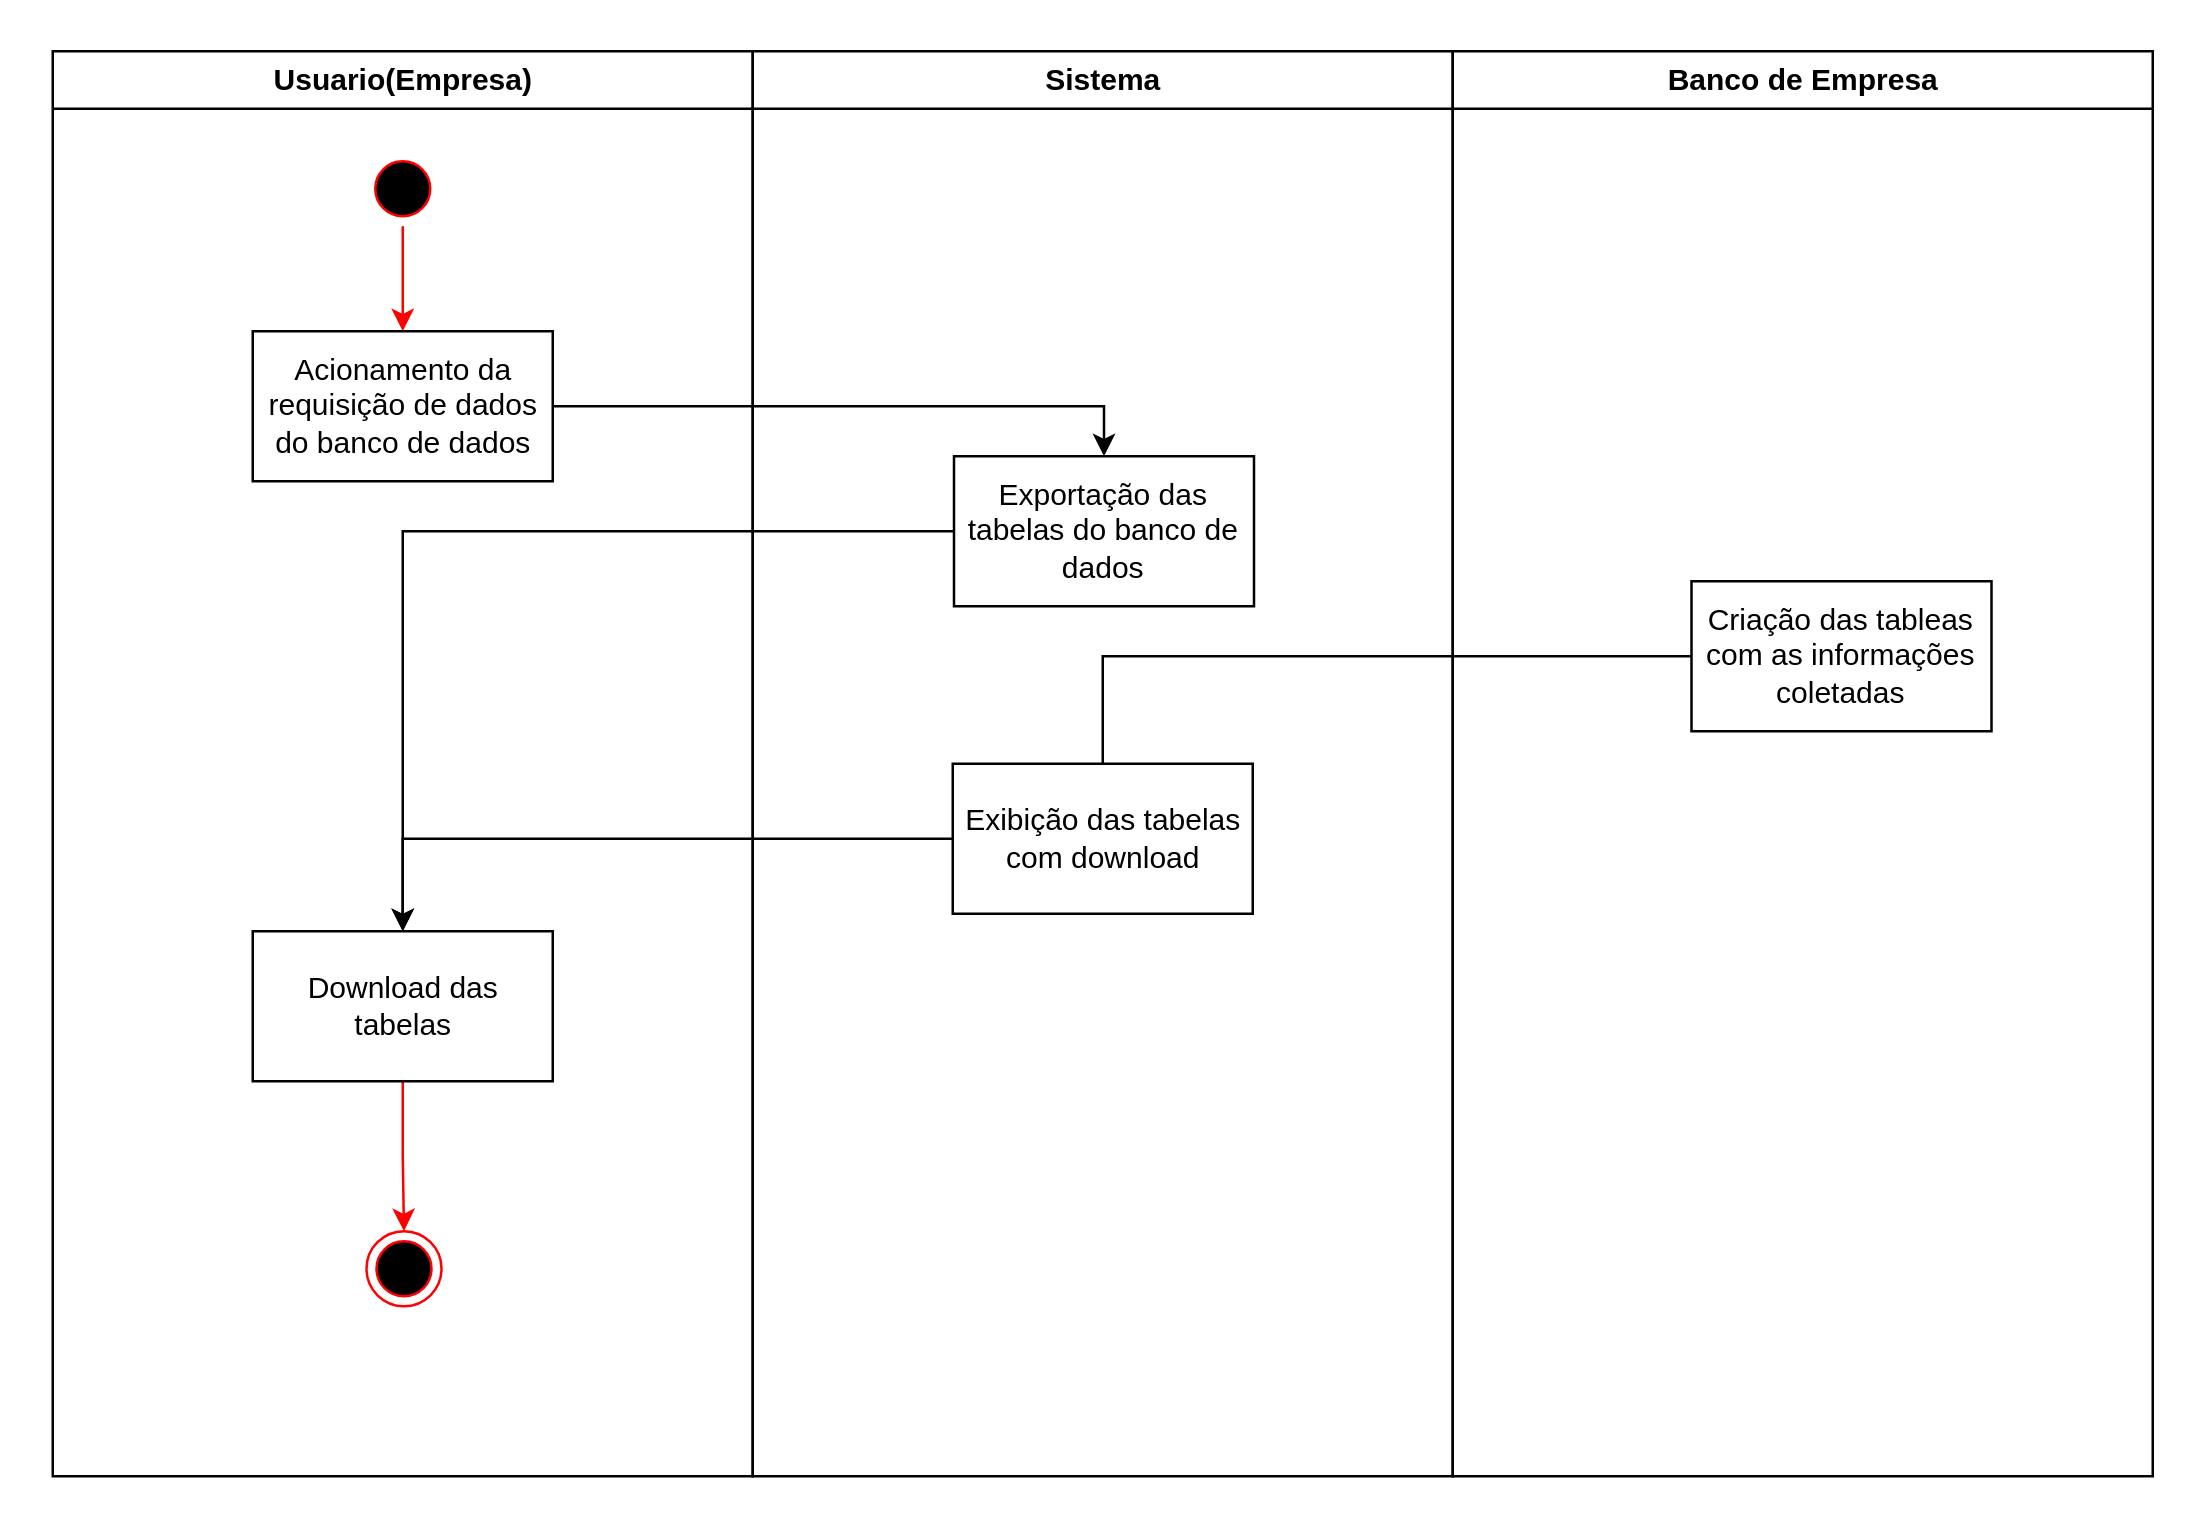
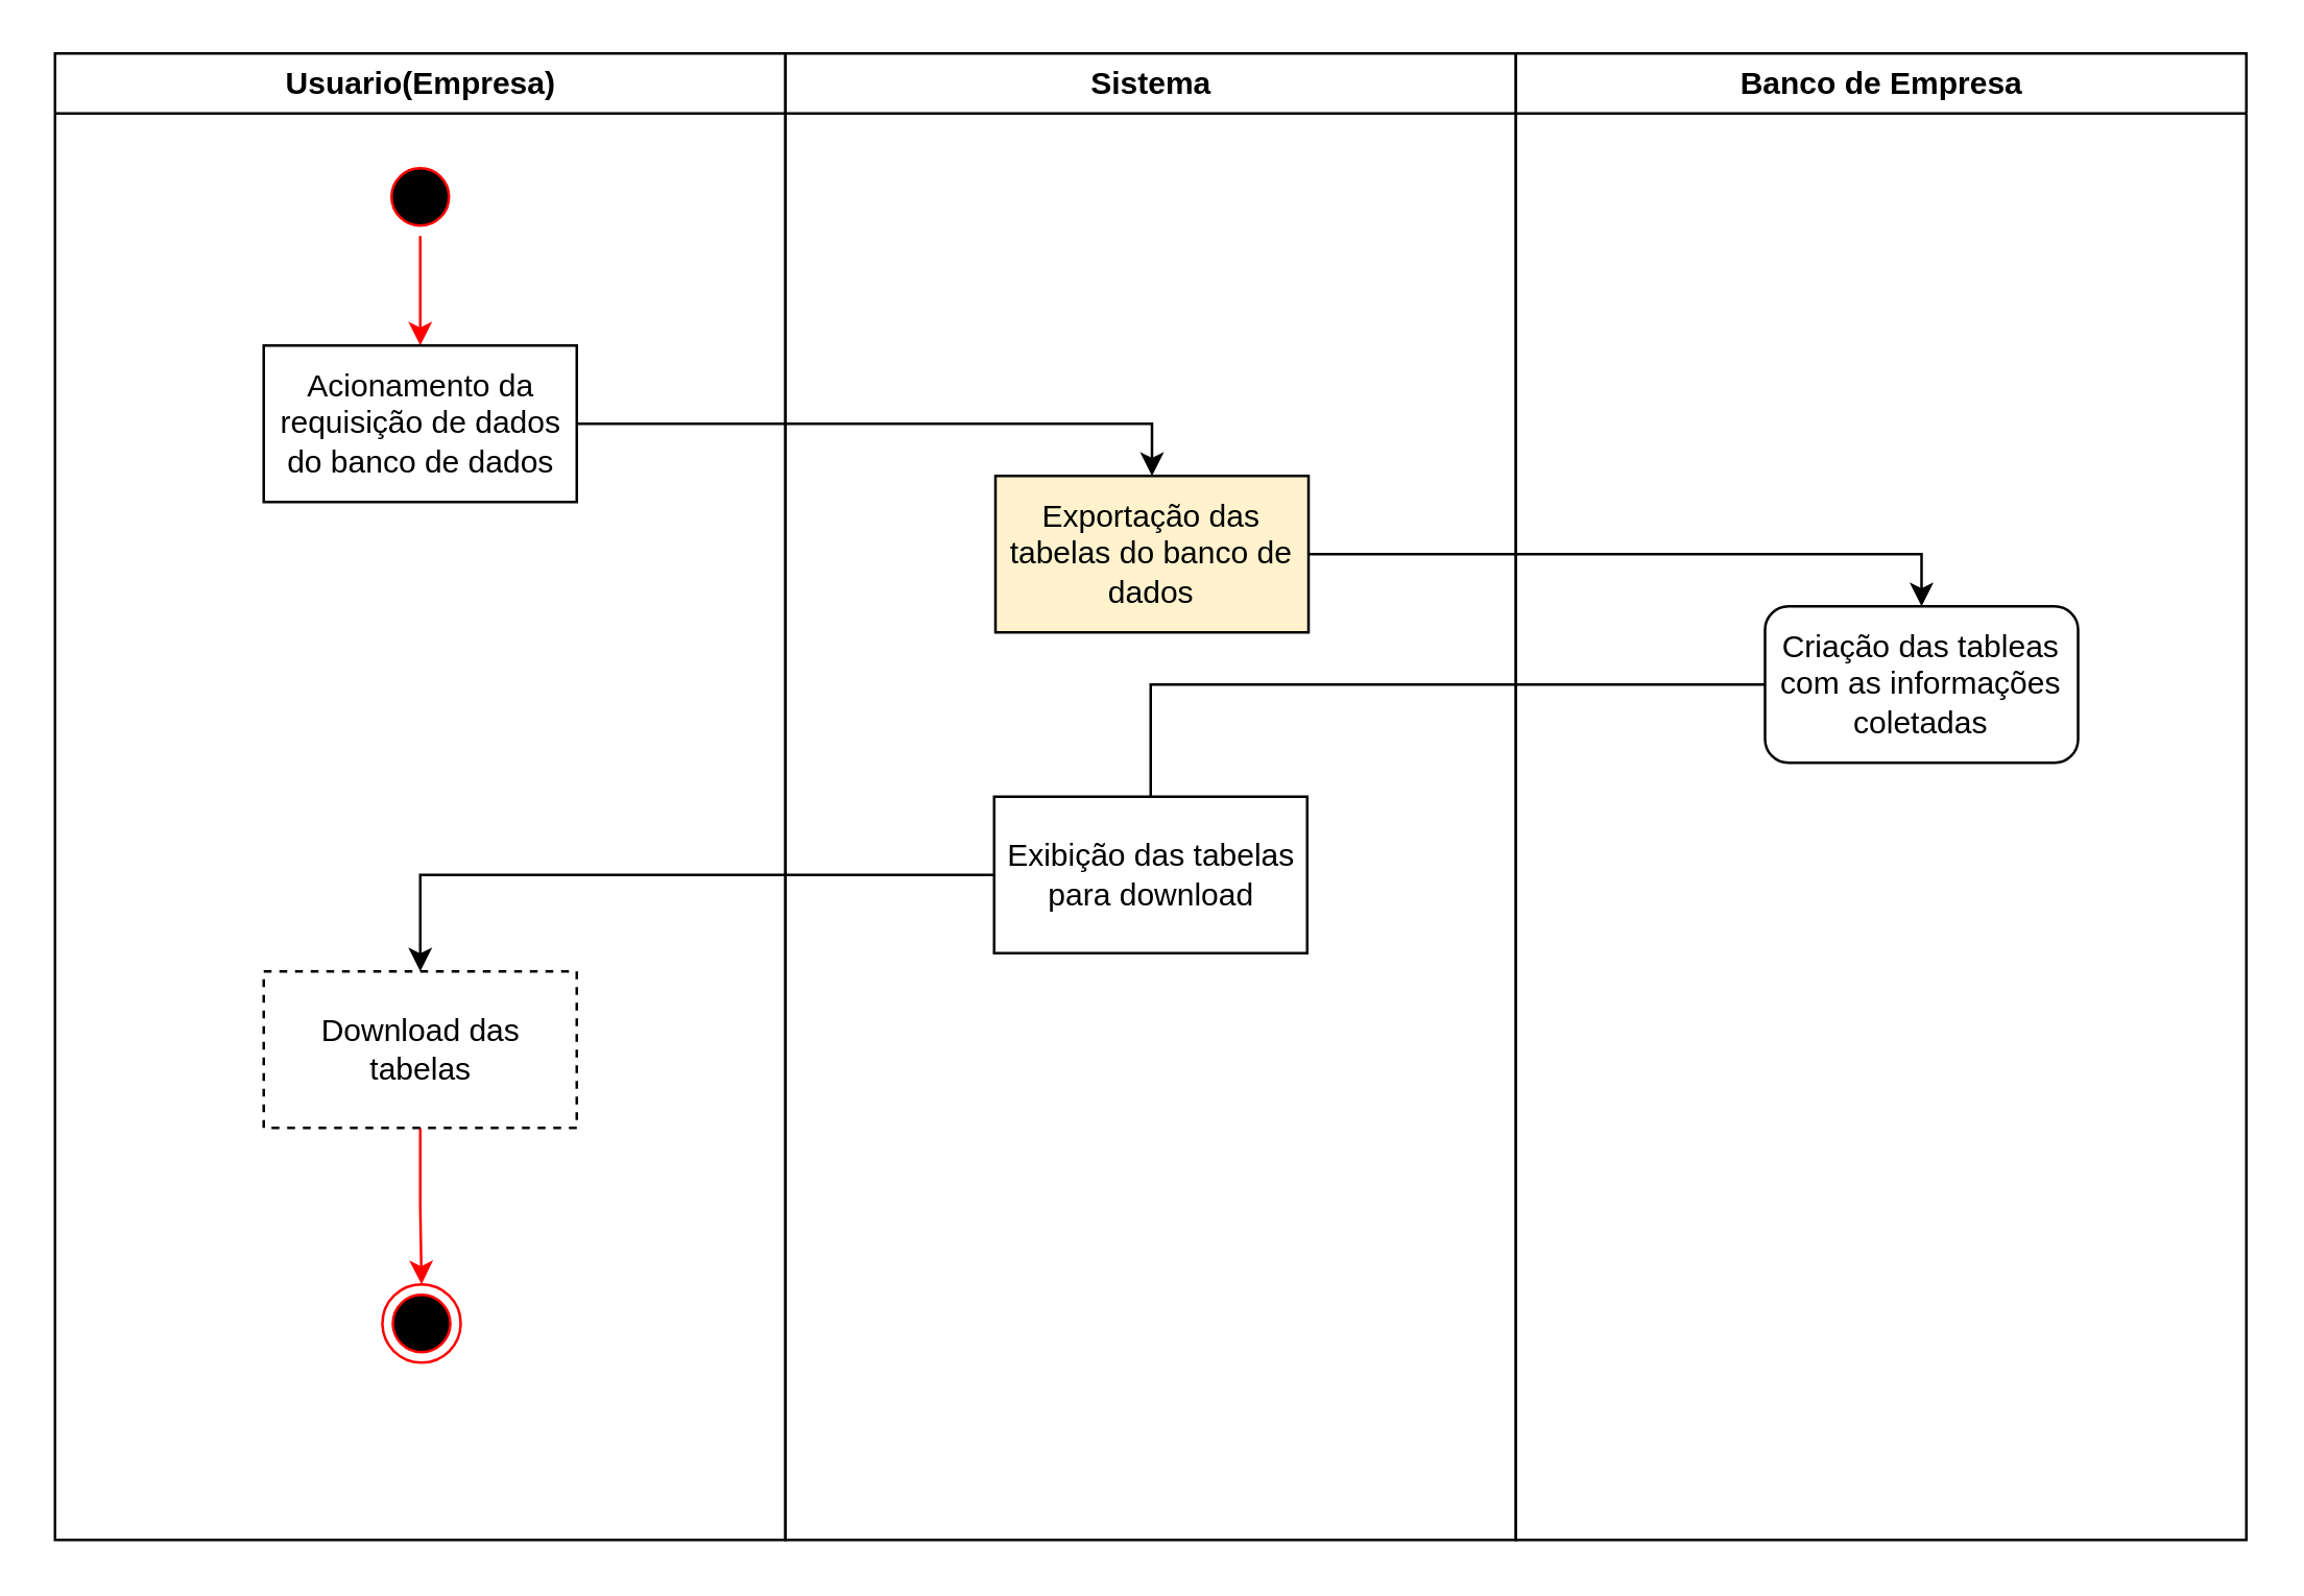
  <mxCell id="0" />
  <mxCell id="1" parent="0" />
  <mxCell id="2" value="Usuario(Empresa)" style="swimlane;whiteSpace=wrap" parent="1" vertex="1"><mxGeometry x="20.5" y="20" width="280" height="570" as="geometry" /></mxCell>
  <mxCell id="3" style="edgeStyle=orthogonalEdgeStyle;rounded=0;orthogonalLoop=1;jettySize=auto;html=1;entryX=0.5;entryY=0;entryDx=0;entryDy=0;strokeColor=#ff0000;" edge="1" parent="2" source="4" target="5"><mxGeometry relative="1" as="geometry" /></mxCell>
  <mxCell id="4" value="" style="ellipse;shape=startState;fillColor=#000000;strokeColor=#ff0000;" parent="2" vertex="1"><mxGeometry x="125" y="40" width="30" height="30" as="geometry" /></mxCell>
  <mxCell id="5" value="Acionamento da requisição de dados do banco de dados" style="rounded=0;whiteSpace=wrap;html=1;" vertex="1" parent="2"><mxGeometry x="80" y="112" width="120" height="60" as="geometry" /></mxCell>
  <mxCell id="6" style="edgeStyle=orthogonalEdgeStyle;rounded=0;orthogonalLoop=1;jettySize=auto;html=1;entryX=0.5;entryY=0;entryDx=0;entryDy=0;strokeColor=#ff0000;" edge="1" parent="2" source="7" target="8"><mxGeometry relative="1" as="geometry" /></mxCell>
- <mxCell id="7" value="Download das tabelas" style="rounded=0;whiteSpace=wrap;html=1;" vertex="1" parent="2"><mxGeometry x="80" y="352" width="120" height="60" as="geometry" /></mxCell>
+ <mxCell id="7" value="Download das tabelas" style="rounded=0;whiteSpace=wrap;html=1;dashed=1;" vertex="1" parent="2"><mxGeometry x="80" y="352" width="120" height="60" as="geometry" /></mxCell>
  <mxCell id="8" value="" style="ellipse;html=1;shape=endState;fillColor=#000000;strokeColor=#ff0000;" vertex="1" parent="2"><mxGeometry x="125.5" y="472" width="30" height="30" as="geometry" /></mxCell>
  <mxCell id="9" value="Sistema" style="swimlane;whiteSpace=wrap" parent="1" vertex="1"><mxGeometry x="300.5" y="20" width="280" height="570" as="geometry" /></mxCell>
- <mxCell id="10" value="Exportação das tabelas do banco de dados" style="rounded=0;whiteSpace=wrap;html=1;" vertex="1" parent="9"><mxGeometry x="80.5" y="162" width="120" height="60" as="geometry" /></mxCell>
- <mxCell id="11" value="Exibição das tabelas com download" style="rounded=0;whiteSpace=wrap;html=1;" vertex="1" parent="9"><mxGeometry x="80" y="285" width="120" height="60" as="geometry" /></mxCell>
+ <mxCell id="10" value="Exportação das tabelas do banco de dados" style="rounded=0;whiteSpace=wrap;html=1;fillColor=#fff2cc;" vertex="1" parent="9"><mxGeometry x="80.5" y="162" width="120" height="60" as="geometry" /></mxCell>
+ <mxCell id="11" value="Exibição das tabelas para download" style="rounded=0;whiteSpace=wrap;html=1;" vertex="1" parent="9"><mxGeometry x="80" y="285" width="120" height="60" as="geometry" /></mxCell>
  <mxCell id="12" value="Banco de Empresa" style="swimlane;whiteSpace=wrap" parent="1" vertex="1"><mxGeometry x="580.5" y="20" width="280" height="570" as="geometry" /></mxCell>
- <mxCell id="13" value="Criação das tableas com as informações coletadas" style="rounded=0;whiteSpace=wrap;html=1;" vertex="1" parent="12"><mxGeometry x="95.5" y="212" width="120" height="60" as="geometry" /></mxCell>
+ <mxCell id="13" value="Criação das tableas com as informações coletadas" style="whiteSpace=wrap;html=1;rounded=1;" vertex="1" parent="12"><mxGeometry x="95.5" y="212" width="120" height="60" as="geometry" /></mxCell>
  <mxCell id="14" style="edgeStyle=orthogonalEdgeStyle;rounded=0;orthogonalLoop=1;jettySize=auto;html=1;entryX=0.5;entryY=0;entryDx=0;entryDy=0;" edge="1" parent="1" source="5" target="10"><mxGeometry relative="1" as="geometry" /></mxCell>
- <mxCell id="15" style="edgeStyle=orthogonalEdgeStyle;rounded=0;orthogonalLoop=1;jettySize=auto;html=1;" edge="1" parent="1" source="10" target="7"><mxGeometry relative="1" as="geometry" /></mxCell>
+ <mxCell id="15" style="edgeStyle=orthogonalEdgeStyle;rounded=0;orthogonalLoop=1;jettySize=auto;html=1;entryX=0.5;entryY=0;entryDx=0;entryDy=0;" edge="1" parent="1" source="10" target="13"><mxGeometry relative="1" as="geometry" /></mxCell>
  <mxCell id="16" style="edgeStyle=orthogonalEdgeStyle;rounded=0;orthogonalLoop=1;jettySize=auto;html=1;endArrow=none;" edge="1" parent="1" source="13" target="11"><mxGeometry relative="1" as="geometry" /></mxCell>
  <mxCell id="17" style="edgeStyle=orthogonalEdgeStyle;rounded=0;orthogonalLoop=1;jettySize=auto;html=1;entryX=0.5;entryY=0;entryDx=0;entryDy=0;" edge="1" parent="1" source="11" target="7"><mxGeometry relative="1" as="geometry" /></mxCell>
